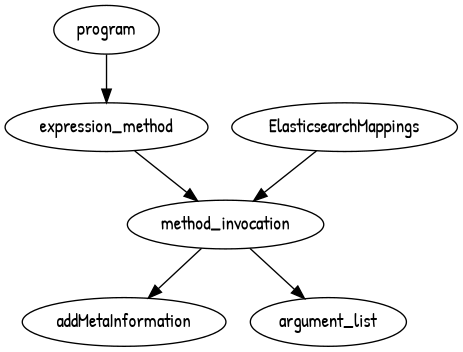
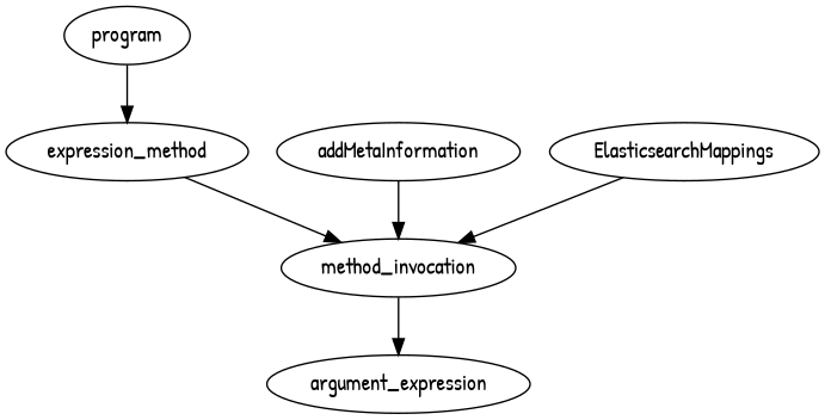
  digraph {
    fontname="Patrick Hand"
    node [fontname="Patrick Hand" node_type=identifier]
    edge [fontname="Patrick Hand"]
    n1 [label=program node_type=program]
    n2 [label=expression_method node_type=expression_statement]
    n3 [label=method_invocation node_type=method_invocation]
    n4 [label=addMetaInformation]
-   n5 [label=argument_list node_type=argument_list]
+   n5 [label=argument_expression node_type=argument_list]
    n6 [label=ElasticsearchMappings]
    n1 -> n2
    n2 -> n3
-   n3 -> n4
+   n4 -> n3
    n3 -> n5
    n6 -> n3
  }
